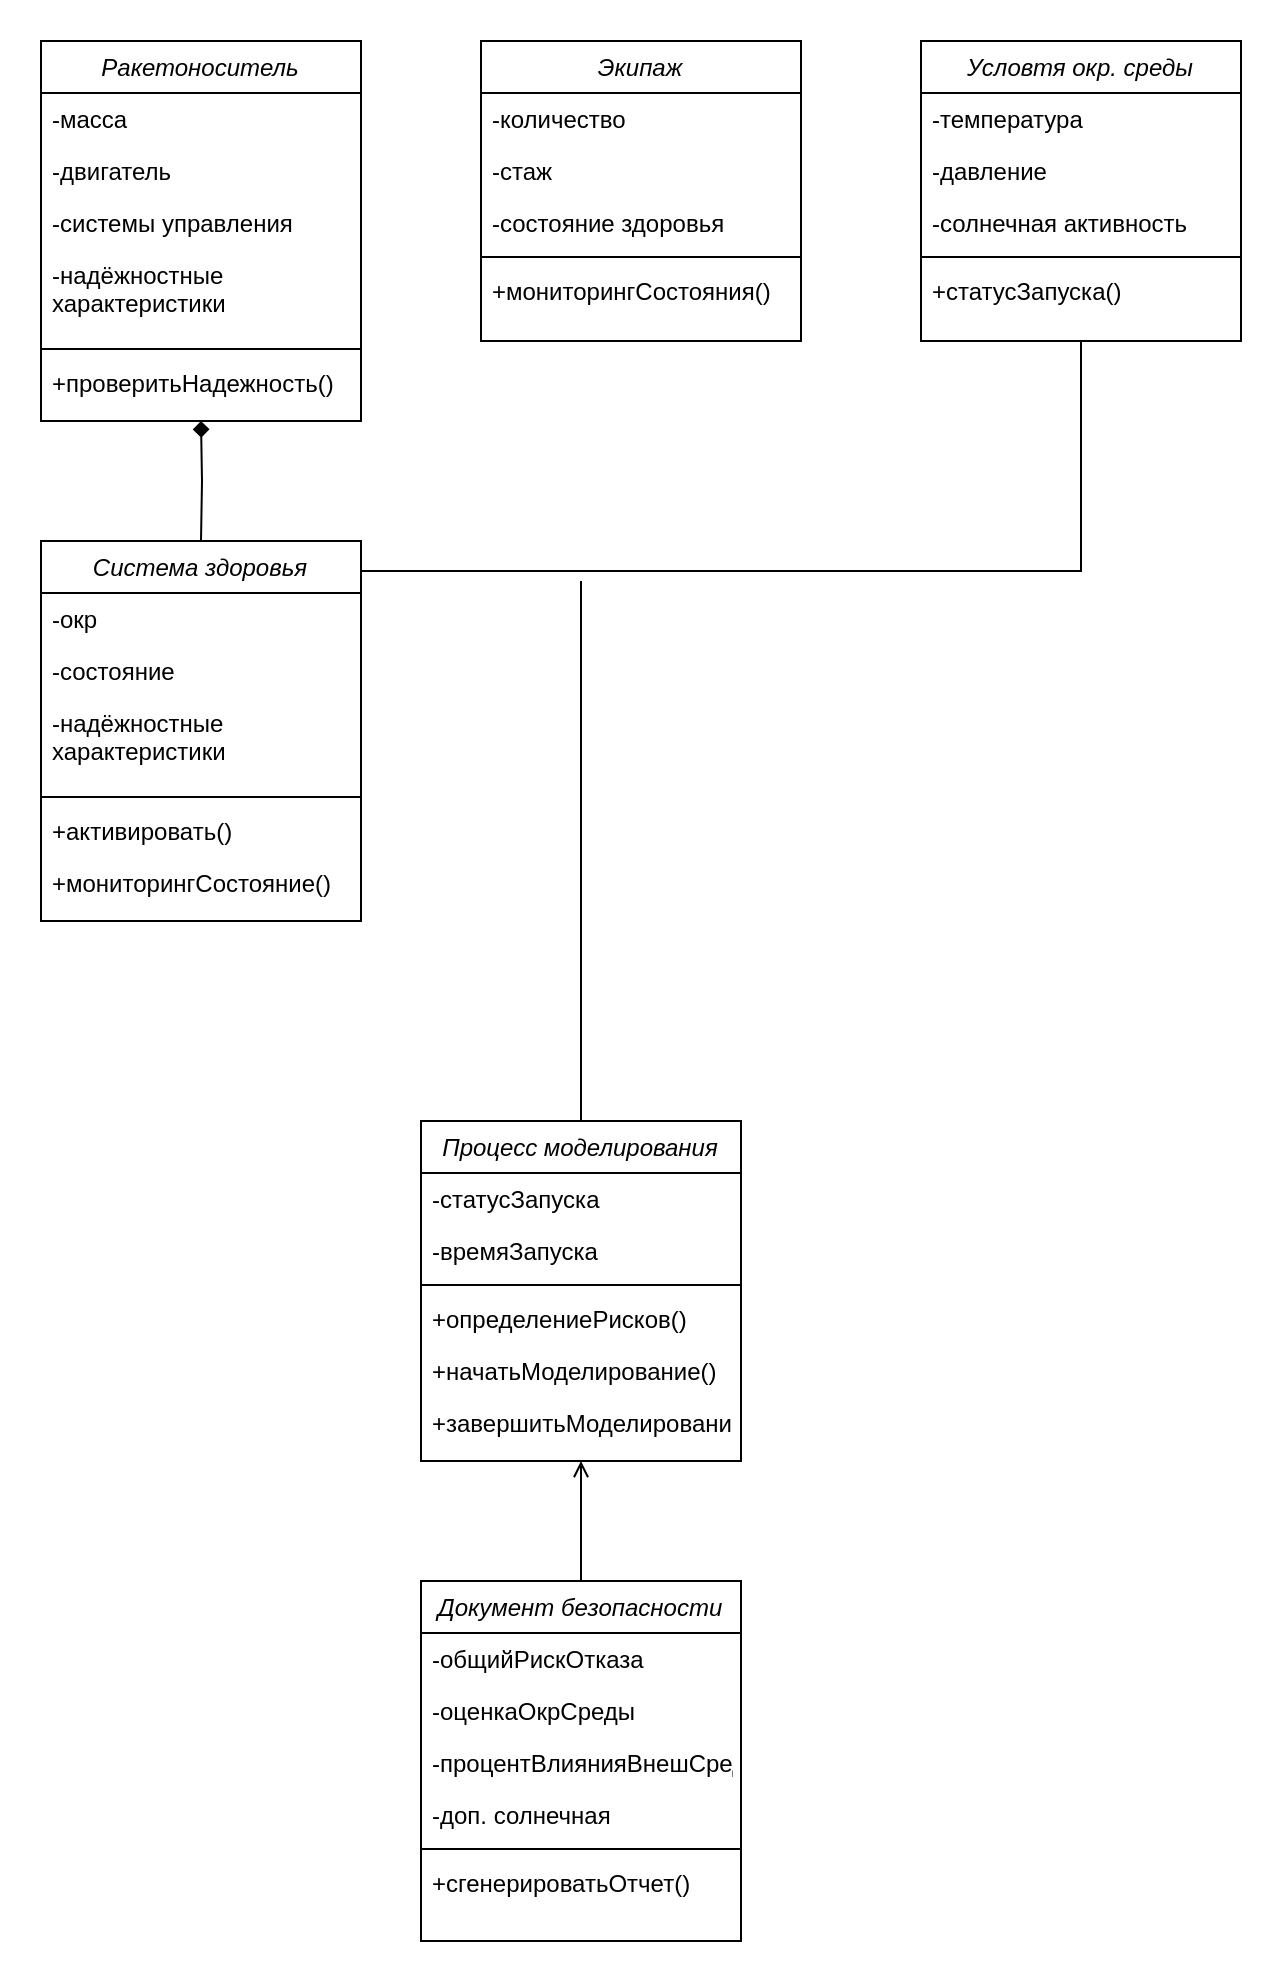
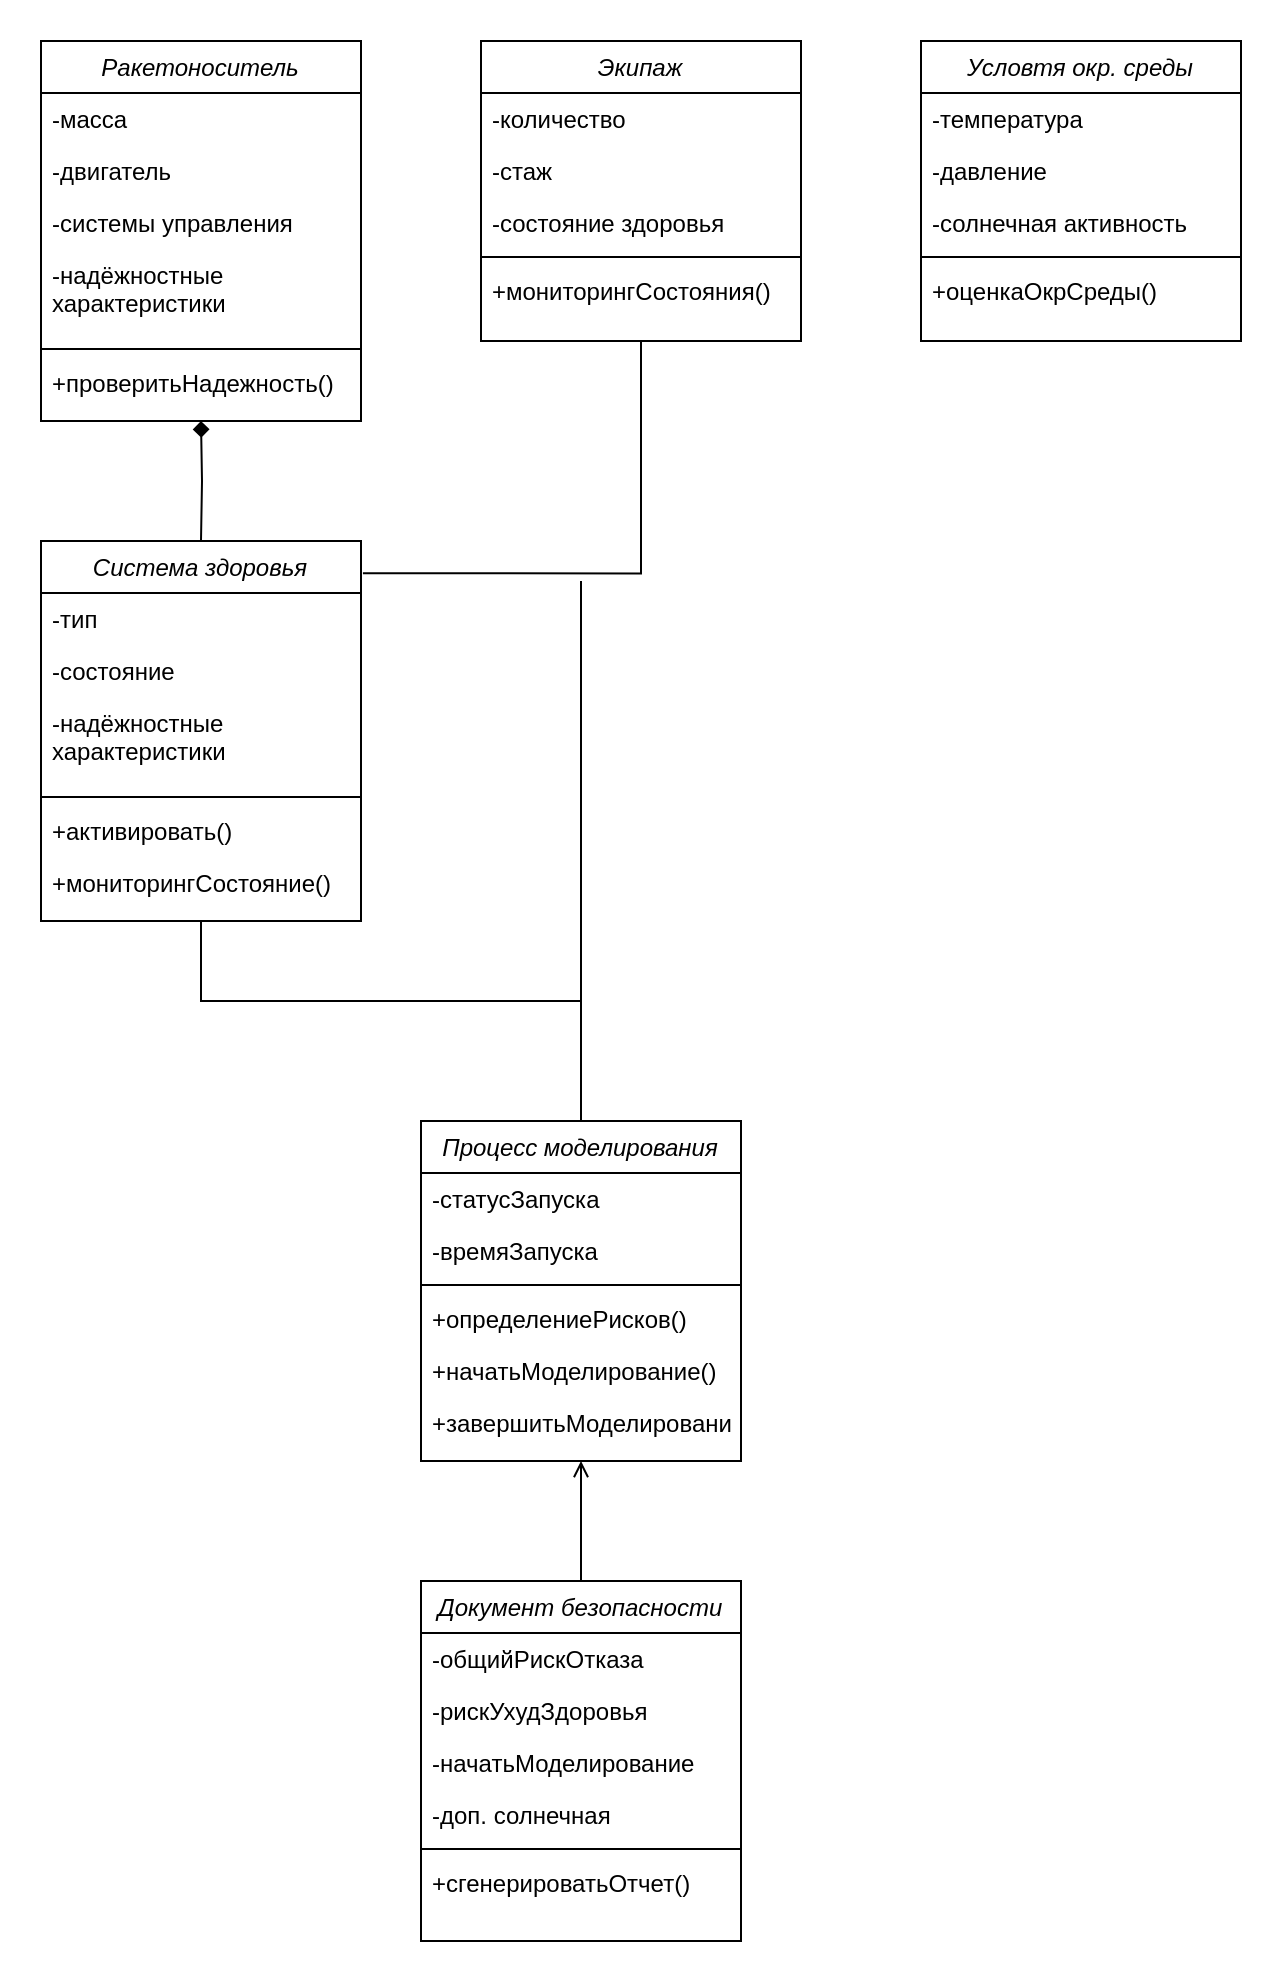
  <mxCell id="0" />
  <mxCell id="1" parent="0" />
  <mxCell id="2" value="Ракетоноситель" style="swimlane;fontStyle=2;align=center;verticalAlign=top;childLayout=stackLayout;horizontal=1;startSize=26;horizontalStack=0;resizeParent=1;resizeLast=0;collapsible=1;marginBottom=0;rounded=0;shadow=0;strokeWidth=1;" parent="1" vertex="1"><mxGeometry x="20" y="20" width="160" height="190" as="geometry"><mxRectangle x="230" y="140" width="160" height="26" as="alternateBounds" /></mxGeometry></mxCell>
  <mxCell id="3" value="-масса" style="text;align=left;verticalAlign=top;spacingLeft=4;spacingRight=4;overflow=hidden;rotatable=0;points=[[0,0.5],[1,0.5]];portConstraint=eastwest;" parent="2" vertex="1"><mxGeometry y="26" width="160" height="26" as="geometry" /></mxCell>
  <mxCell id="4" value="-двигатель" style="text;align=left;verticalAlign=top;spacingLeft=4;spacingRight=4;overflow=hidden;rotatable=0;points=[[0,0.5],[1,0.5]];portConstraint=eastwest;rounded=0;shadow=0;html=0;" parent="2" vertex="1"><mxGeometry y="52" width="160" height="26" as="geometry" /></mxCell>
  <mxCell id="5" value="-системы управления" style="text;align=left;verticalAlign=top;spacingLeft=4;spacingRight=4;overflow=hidden;rotatable=0;points=[[0,0.5],[1,0.5]];portConstraint=eastwest;rounded=0;shadow=0;html=0;" vertex="1" parent="2"><mxGeometry y="78" width="160" height="26" as="geometry" /></mxCell>
  <mxCell id="6" value="-надёжностные &#10;характеристики" style="text;align=left;verticalAlign=top;spacingLeft=4;spacingRight=4;overflow=hidden;rotatable=0;points=[[0,0.5],[1,0.5]];portConstraint=eastwest;rounded=0;shadow=0;html=0;" parent="2" vertex="1"><mxGeometry y="104" width="160" height="46" as="geometry" /></mxCell>
  <mxCell id="7" value="" style="line;html=1;strokeWidth=1;align=left;verticalAlign=middle;spacingTop=-1;spacingLeft=3;spacingRight=3;rotatable=0;labelPosition=right;points=[];portConstraint=eastwest;" parent="2" vertex="1"><mxGeometry y="150" width="160" height="8" as="geometry" /></mxCell>
  <mxCell id="8" value="+проверитьНадежность()" style="text;align=left;verticalAlign=top;spacingLeft=4;spacingRight=4;overflow=hidden;rotatable=0;points=[[0,0.5],[1,0.5]];portConstraint=eastwest;" parent="2" vertex="1"><mxGeometry y="158" width="160" height="26" as="geometry" /></mxCell>
  <mxCell id="9" value="Экипаж" style="swimlane;fontStyle=2;align=center;verticalAlign=top;childLayout=stackLayout;horizontal=1;startSize=26;horizontalStack=0;resizeParent=1;resizeLast=0;collapsible=1;marginBottom=0;rounded=0;shadow=0;strokeWidth=1;" vertex="1" parent="1"><mxGeometry x="240" y="20" width="160" height="150" as="geometry"><mxRectangle x="230" y="140" width="160" height="26" as="alternateBounds" /></mxGeometry></mxCell>
  <mxCell id="10" value="-количество" style="text;align=left;verticalAlign=top;spacingLeft=4;spacingRight=4;overflow=hidden;rotatable=0;points=[[0,0.5],[1,0.5]];portConstraint=eastwest;" vertex="1" parent="9"><mxGeometry y="26" width="160" height="26" as="geometry" /></mxCell>
  <mxCell id="11" value="-стаж" style="text;align=left;verticalAlign=top;spacingLeft=4;spacingRight=4;overflow=hidden;rotatable=0;points=[[0,0.5],[1,0.5]];portConstraint=eastwest;rounded=0;shadow=0;html=0;" vertex="1" parent="9"><mxGeometry y="52" width="160" height="26" as="geometry" /></mxCell>
  <mxCell id="12" value="-состояние здоровья" style="text;align=left;verticalAlign=top;spacingLeft=4;spacingRight=4;overflow=hidden;rotatable=0;points=[[0,0.5],[1,0.5]];portConstraint=eastwest;rounded=0;shadow=0;html=0;" vertex="1" parent="9"><mxGeometry y="78" width="160" height="26" as="geometry" /></mxCell>
  <mxCell id="13" value="" style="line;html=1;strokeWidth=1;align=left;verticalAlign=middle;spacingTop=-1;spacingLeft=3;spacingRight=3;rotatable=0;labelPosition=right;points=[];portConstraint=eastwest;" vertex="1" parent="9"><mxGeometry y="104" width="160" height="8" as="geometry" /></mxCell>
  <mxCell id="14" value="+мониторингСостояния() " style="text;align=left;verticalAlign=top;spacingLeft=4;spacingRight=4;overflow=hidden;rotatable=0;points=[[0,0.5],[1,0.5]];portConstraint=eastwest;" vertex="1" parent="9"><mxGeometry y="112" width="160" height="26" as="geometry" /></mxCell>
  <mxCell id="15" value="Условтя окр. среды" style="swimlane;fontStyle=2;align=center;verticalAlign=top;childLayout=stackLayout;horizontal=1;startSize=26;horizontalStack=0;resizeParent=1;resizeLast=0;collapsible=1;marginBottom=0;rounded=0;shadow=0;strokeWidth=1;" vertex="1" parent="1"><mxGeometry x="460" y="20" width="160" height="150" as="geometry"><mxRectangle x="230" y="140" width="160" height="26" as="alternateBounds" /></mxGeometry></mxCell>
  <mxCell id="16" value="-температура" style="text;align=left;verticalAlign=top;spacingLeft=4;spacingRight=4;overflow=hidden;rotatable=0;points=[[0,0.5],[1,0.5]];portConstraint=eastwest;" vertex="1" parent="15"><mxGeometry y="26" width="160" height="26" as="geometry" /></mxCell>
  <mxCell id="17" value="-давление" style="text;align=left;verticalAlign=top;spacingLeft=4;spacingRight=4;overflow=hidden;rotatable=0;points=[[0,0.5],[1,0.5]];portConstraint=eastwest;rounded=0;shadow=0;html=0;" vertex="1" parent="15"><mxGeometry y="52" width="160" height="26" as="geometry" /></mxCell>
  <mxCell id="18" value="-солнечная активность" style="text;align=left;verticalAlign=top;spacingLeft=4;spacingRight=4;overflow=hidden;rotatable=0;points=[[0,0.5],[1,0.5]];portConstraint=eastwest;rounded=0;shadow=0;html=0;" vertex="1" parent="15"><mxGeometry y="78" width="160" height="26" as="geometry" /></mxCell>
  <mxCell id="19" value="" style="line;html=1;strokeWidth=1;align=left;verticalAlign=middle;spacingTop=-1;spacingLeft=3;spacingRight=3;rotatable=0;labelPosition=right;points=[];portConstraint=eastwest;" vertex="1" parent="15"><mxGeometry y="104" width="160" height="8" as="geometry" /></mxCell>
- <mxCell id="20" value="+статусЗапуска()  " style="text;align=left;verticalAlign=top;spacingLeft=4;spacingRight=4;overflow=hidden;rotatable=0;points=[[0,0.5],[1,0.5]];portConstraint=eastwest;" vertex="1" parent="15"><mxGeometry y="112" width="160" height="26" as="geometry" /></mxCell>
+ <mxCell id="20" value="+оценкаОкрСреды()  " style="text;align=left;verticalAlign=top;spacingLeft=4;spacingRight=4;overflow=hidden;rotatable=0;points=[[0,0.5],[1,0.5]];portConstraint=eastwest;" vertex="1" parent="15"><mxGeometry y="112" width="160" height="26" as="geometry" /></mxCell>
+ <mxCell id="21" style="edgeStyle=orthogonalEdgeStyle;rounded=0;orthogonalLoop=1;jettySize=auto;html=1;entryX=0.5;entryY=0;entryDx=0;entryDy=0;endArrow=none;endFill=0;" edge="1" parent="1" source="22" target="30"><mxGeometry relative="1" as="geometry"><Array as="points"><mxPoint x="100" y="500" /><mxPoint x="290" y="500" /></Array></mxGeometry></mxCell>
  <mxCell id="22" value="Система здоровья" style="swimlane;fontStyle=2;align=center;verticalAlign=top;childLayout=stackLayout;horizontal=1;startSize=26;horizontalStack=0;resizeParent=1;resizeLast=0;collapsible=1;marginBottom=0;rounded=0;shadow=0;strokeWidth=1;" vertex="1" parent="1"><mxGeometry x="20" y="270" width="160" height="190" as="geometry"><mxRectangle x="230" y="140" width="160" height="26" as="alternateBounds" /></mxGeometry></mxCell>
- <mxCell id="23" value="-окр&#10;" style="text;align=left;verticalAlign=top;spacingLeft=4;spacingRight=4;overflow=hidden;rotatable=0;points=[[0,0.5],[1,0.5]];portConstraint=eastwest;" vertex="1" parent="22"><mxGeometry y="26" width="160" height="26" as="geometry" /></mxCell>
+ <mxCell id="23" value="-тип&#10;" style="text;align=left;verticalAlign=top;spacingLeft=4;spacingRight=4;overflow=hidden;rotatable=0;points=[[0,0.5],[1,0.5]];portConstraint=eastwest;" vertex="1" parent="22"><mxGeometry y="26" width="160" height="26" as="geometry" /></mxCell>
  <mxCell id="24" value="-состояние" style="text;align=left;verticalAlign=top;spacingLeft=4;spacingRight=4;overflow=hidden;rotatable=0;points=[[0,0.5],[1,0.5]];portConstraint=eastwest;rounded=0;shadow=0;html=0;" vertex="1" parent="22"><mxGeometry y="52" width="160" height="26" as="geometry" /></mxCell>
  <mxCell id="25" value="-надёжностные &#10;характеристики" style="text;align=left;verticalAlign=top;spacingLeft=4;spacingRight=4;overflow=hidden;rotatable=0;points=[[0,0.5],[1,0.5]];portConstraint=eastwest;rounded=0;shadow=0;html=0;" vertex="1" parent="22"><mxGeometry y="78" width="160" height="46" as="geometry" /></mxCell>
  <mxCell id="26" value="" style="line;html=1;strokeWidth=1;align=left;verticalAlign=middle;spacingTop=-1;spacingLeft=3;spacingRight=3;rotatable=0;labelPosition=right;points=[];portConstraint=eastwest;" vertex="1" parent="22"><mxGeometry y="124" width="160" height="8" as="geometry" /></mxCell>
  <mxCell id="27" value="+активировать()" style="text;align=left;verticalAlign=top;spacingLeft=4;spacingRight=4;overflow=hidden;rotatable=0;points=[[0,0.5],[1,0.5]];portConstraint=eastwest;" vertex="1" parent="22"><mxGeometry y="132" width="160" height="26" as="geometry" /></mxCell>
  <mxCell id="28" value="+мониторингСостояние()" style="text;align=left;verticalAlign=top;spacingLeft=4;spacingRight=4;overflow=hidden;rotatable=0;points=[[0,0.5],[1,0.5]];portConstraint=eastwest;" vertex="1" parent="22"><mxGeometry y="158" width="160" height="26" as="geometry" /></mxCell>
  <mxCell id="29" style="edgeStyle=orthogonalEdgeStyle;rounded=0;orthogonalLoop=1;jettySize=auto;html=1;endArrow=none;endFill=0;" edge="1" parent="1" source="30"><mxGeometry relative="1" as="geometry"><mxPoint x="290" y="290" as="targetPoint" /><Array as="points"><mxPoint x="290" y="360" /><mxPoint x="290" y="360" /></Array></mxGeometry></mxCell>
  <mxCell id="30" value="Процесс моделирования" style="swimlane;fontStyle=2;align=center;verticalAlign=top;childLayout=stackLayout;horizontal=1;startSize=26;horizontalStack=0;resizeParent=1;resizeLast=0;collapsible=1;marginBottom=0;rounded=0;shadow=0;strokeWidth=1;" vertex="1" parent="1"><mxGeometry x="210" y="560" width="160" height="170" as="geometry"><mxRectangle x="230" y="140" width="160" height="26" as="alternateBounds" /></mxGeometry></mxCell>
  <mxCell id="31" value="-статусЗапуска" style="text;align=left;verticalAlign=top;spacingLeft=4;spacingRight=4;overflow=hidden;rotatable=0;points=[[0,0.5],[1,0.5]];portConstraint=eastwest;" vertex="1" parent="30"><mxGeometry y="26" width="160" height="26" as="geometry" /></mxCell>
  <mxCell id="32" value="-времяЗапуска  " style="text;align=left;verticalAlign=top;spacingLeft=4;spacingRight=4;overflow=hidden;rotatable=0;points=[[0,0.5],[1,0.5]];portConstraint=eastwest;rounded=0;shadow=0;html=0;" vertex="1" parent="30"><mxGeometry y="52" width="160" height="26" as="geometry" /></mxCell>
  <mxCell id="33" value="" style="line;html=1;strokeWidth=1;align=left;verticalAlign=middle;spacingTop=-1;spacingLeft=3;spacingRight=3;rotatable=0;labelPosition=right;points=[];portConstraint=eastwest;" vertex="1" parent="30"><mxGeometry y="78" width="160" height="8" as="geometry" /></mxCell>
  <mxCell id="34" value="+определениеРисков()" style="text;align=left;verticalAlign=top;spacingLeft=4;spacingRight=4;overflow=hidden;rotatable=0;points=[[0,0.5],[1,0.5]];portConstraint=eastwest;" vertex="1" parent="30"><mxGeometry y="86" width="160" height="26" as="geometry" /></mxCell>
  <mxCell id="35" value="+начатьМоделирование()" style="text;align=left;verticalAlign=top;spacingLeft=4;spacingRight=4;overflow=hidden;rotatable=0;points=[[0,0.5],[1,0.5]];portConstraint=eastwest;" vertex="1" parent="30"><mxGeometry y="112" width="160" height="26" as="geometry" /></mxCell>
  <mxCell id="36" value="+завершитьМоделирование()" style="text;align=left;verticalAlign=top;spacingLeft=4;spacingRight=4;overflow=hidden;rotatable=0;points=[[0,0.5],[1,0.5]];portConstraint=eastwest;" vertex="1" parent="30"><mxGeometry y="138" width="160" height="26" as="geometry" /></mxCell>
  <mxCell id="37" style="edgeStyle=orthogonalEdgeStyle;rounded=0;orthogonalLoop=1;jettySize=auto;html=1;entryX=0.5;entryY=1;entryDx=0;entryDy=0;endArrow=open;endFill=0;" edge="1" parent="1" source="38" target="30"><mxGeometry relative="1" as="geometry" /></mxCell>
  <mxCell id="38" value="Документ безопасности" style="swimlane;fontStyle=2;align=center;verticalAlign=top;childLayout=stackLayout;horizontal=1;startSize=26;horizontalStack=0;resizeParent=1;resizeLast=0;collapsible=1;marginBottom=0;rounded=0;shadow=0;strokeWidth=1;" vertex="1" parent="1"><mxGeometry x="210" y="790" width="160" height="180" as="geometry"><mxRectangle x="230" y="140" width="160" height="26" as="alternateBounds" /></mxGeometry></mxCell>
  <mxCell id="39" value="-общийРискОтказа" style="text;align=left;verticalAlign=top;spacingLeft=4;spacingRight=4;overflow=hidden;rotatable=0;points=[[0,0.5],[1,0.5]];portConstraint=eastwest;" vertex="1" parent="38"><mxGeometry y="26" width="160" height="26" as="geometry" /></mxCell>
- <mxCell id="40" value="-оценкаОкрСреды" style="text;align=left;verticalAlign=top;spacingLeft=4;spacingRight=4;overflow=hidden;rotatable=0;points=[[0,0.5],[1,0.5]];portConstraint=eastwest;rounded=0;shadow=0;html=0;" vertex="1" parent="38"><mxGeometry y="52" width="160" height="26" as="geometry" /></mxCell>
- <mxCell id="41" value="-процентВлиянияВнешСреды" style="text;align=left;verticalAlign=top;spacingLeft=4;spacingRight=4;overflow=hidden;rotatable=0;points=[[0,0.5],[1,0.5]];portConstraint=eastwest;rounded=0;shadow=0;html=0;" vertex="1" parent="38"><mxGeometry y="78" width="160" height="26" as="geometry" /></mxCell>
+ <mxCell id="40" value="-рискУхудЗдоровья" style="text;align=left;verticalAlign=top;spacingLeft=4;spacingRight=4;overflow=hidden;rotatable=0;points=[[0,0.5],[1,0.5]];portConstraint=eastwest;rounded=0;shadow=0;html=0;" vertex="1" parent="38"><mxGeometry y="52" width="160" height="26" as="geometry" /></mxCell>
+ <mxCell id="41" value="-начатьМоделирование" style="text;align=left;verticalAlign=top;spacingLeft=4;spacingRight=4;overflow=hidden;rotatable=0;points=[[0,0.5],[1,0.5]];portConstraint=eastwest;rounded=0;shadow=0;html=0;" vertex="1" parent="38"><mxGeometry y="78" width="160" height="26" as="geometry" /></mxCell>
  <mxCell id="42" value="-доп. солнечная" style="text;align=left;verticalAlign=top;spacingLeft=4;spacingRight=4;overflow=hidden;rotatable=0;points=[[0,0.5],[1,0.5]];portConstraint=eastwest;rounded=0;shadow=0;html=0;" vertex="1" parent="38"><mxGeometry y="104" width="160" height="26" as="geometry" /></mxCell>
  <mxCell id="43" value="" style="line;html=1;strokeWidth=1;align=left;verticalAlign=middle;spacingTop=-1;spacingLeft=3;spacingRight=3;rotatable=0;labelPosition=right;points=[];portConstraint=eastwest;" vertex="1" parent="38"><mxGeometry y="130" width="160" height="8" as="geometry" /></mxCell>
  <mxCell id="44" value="+сгенерироватьОтчет()" style="text;align=left;verticalAlign=top;spacingLeft=4;spacingRight=4;overflow=hidden;rotatable=0;points=[[0,0.5],[1,0.5]];portConstraint=eastwest;" vertex="1" parent="38"><mxGeometry y="138" width="160" height="26" as="geometry" /></mxCell>
  <mxCell id="45" style="edgeStyle=orthogonalEdgeStyle;rounded=0;orthogonalLoop=1;jettySize=auto;html=1;entryX=0.5;entryY=1;entryDx=0;entryDy=0;endArrow=diamond;endFill=1;" edge="1" parent="1" target="2"><mxGeometry relative="1" as="geometry"><mxPoint x="100" y="270" as="sourcePoint" /><mxPoint x="200" y="271" as="targetPoint" /></mxGeometry></mxCell>
- <mxCell id="46" style="edgeStyle=orthogonalEdgeStyle;rounded=0;orthogonalLoop=1;jettySize=auto;html=1;entryX=1.003;entryY=0.079;entryDx=0;entryDy=0;entryPerimeter=0;endArrow=none;endFill=0;" edge="1" parent="1" source="15" target="22"><mxGeometry relative="1" as="geometry"><Array as="points"><mxPoint x="540" y="285" /></Array></mxGeometry></mxCell>
+ <mxCell id="47" style="edgeStyle=orthogonalEdgeStyle;rounded=0;orthogonalLoop=1;jettySize=auto;html=1;entryX=1.006;entryY=0.085;entryDx=0;entryDy=0;entryPerimeter=0;endArrow=none;endFill=0;" edge="1" parent="1" source="9" target="22"><mxGeometry relative="1" as="geometry"><Array as="points"><mxPoint x="320" y="286" /></Array></mxGeometry></mxCell>
